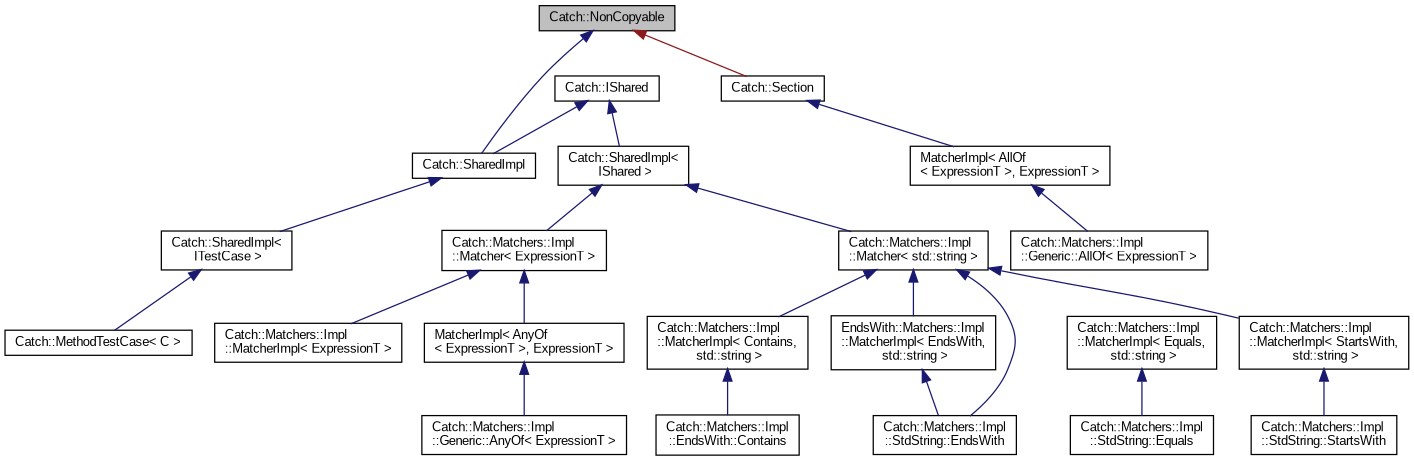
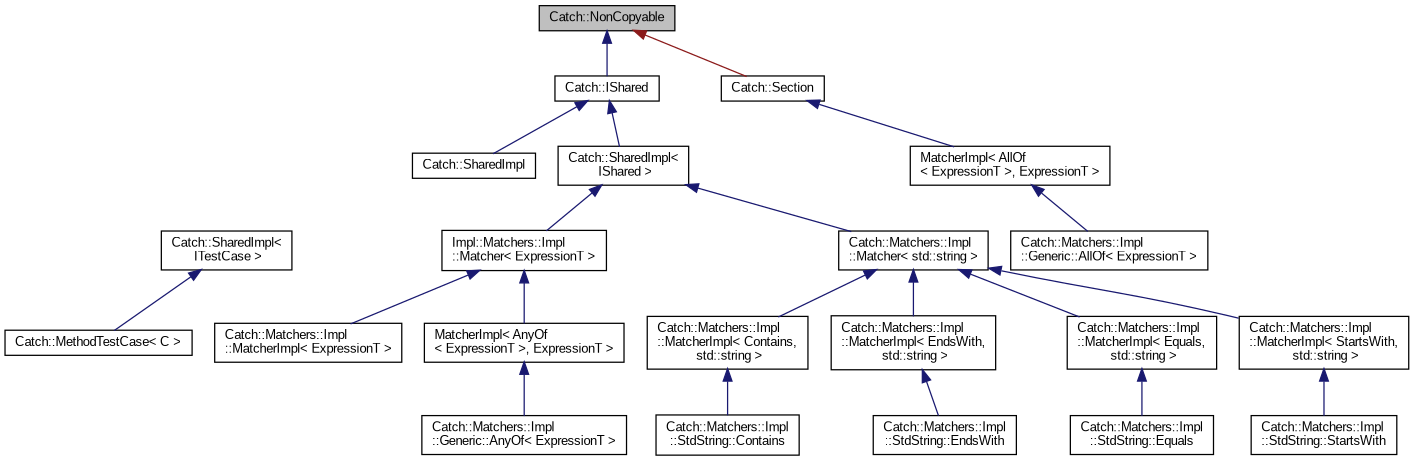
  digraph {
    fontname="Liberation Sans"
    rankdir=TB
    node [color=black fillcolor=white fontname="Liberation Sans" fontsize=10 shape=record style=filled]
    edge [color=midnightblue dir=back fontname="Liberation Sans" fontsize=10 labelfontname=Helvetica labelfontsize=10 style=solid]
    n1 [fillcolor=grey75 fontcolor=black height=0.2 label="Catch::NonCopyable" width=0.4]
    n2 [height=0.2 label="Catch::IShared" width=0.4]
    n3 [height=0.2 label="Catch::Section" width=0.4]
    n4 [height=0.2 label="Catch::SharedImpl" width=0.4]
    n5 [height=0.2 label="Catch::SharedImpl\<\l IShared \>" width=0.4]
    n6 [height=0.2 label="MatcherImpl\< AllOf\l\< ExpressionT \>, ExpressionT \>" width=0.4]
    n7 [height=0.2 label="Catch::SharedImpl\<\l ITestCase \>" width=0.4]
-   n8 [height=0.2 label="Catch::Matchers::Impl\l::Matcher\< ExpressionT \>" width=0.4]
+   n8 [height=0.2 label="Impl::Matchers::Impl\l::Matcher\< ExpressionT \>" width=0.4]
    n9 [height=0.2 label="Catch::Matchers::Impl\l::Matcher\< std::string \>" width=0.4]
    n10 [height=0.2 label="Catch::MethodTestCase\< C \>" width=0.4]
    n11 [height=0.2 label="Catch::Matchers::Impl\l::MatcherImpl\< ExpressionT \>" width=0.4]
    n12 [height=0.2 label="MatcherImpl\< AnyOf\l\< ExpressionT \>, ExpressionT \>" width=0.4]
    n13 [height=0.2 label="Catch::Matchers::Impl\l::MatcherImpl\< Contains,\l std::string \>" width=0.4]
-   n14 [height=0.2 label="EndsWith::Matchers::Impl\l::MatcherImpl\< EndsWith,\l std::string \>" width=0.4]
+   n14 [height=0.2 label="Catch::Matchers::Impl\l::MatcherImpl\< EndsWith,\l std::string \>" width=0.4]
    n15 [height=0.2 label="Catch::Matchers::Impl\l::MatcherImpl\< Equals,\l std::string \>" width=0.4]
    n16 [height=0.2 label="Catch::Matchers::Impl\l::MatcherImpl\< StartsWith,\l std::string \>" width=0.4]
    n17 [height=0.2 label="Catch::Matchers::Impl\l::Generic::AllOf\< ExpressionT \>" width=0.4]
    n18 [height=0.2 label="Catch::Matchers::Impl\l::Generic::AnyOf\< ExpressionT \>" width=0.4]
-   n19 [height=0.2 label="Catch::Matchers::Impl\l::EndsWith::Contains" width=0.4]
+   n19 [height=0.2 label="Catch::Matchers::Impl\l::StdString::Contains" width=0.4]
    n20 [height=0.2 label="Catch::Matchers::Impl\l::StdString::EndsWith" width=0.4]
    n21 [height=0.2 label="Catch::Matchers::Impl\l::StdString::Equals" width=0.4]
    n22 [height=0.2 label="Catch::Matchers::Impl\l::StdString::StartsWith" width=0.4]
-   n1 -> n4
+   n1 -> n2
    n1 -> n3 [color=firebrick4]
    n2 -> n4
    n2 -> n5
    n3 -> n6
-   n4 -> n7
    n5 -> n8
    n5 -> n9
    n6 -> n17
    n7 -> n10
    n8 -> n11
    n8 -> n12
    n9 -> n13
    n9 -> n14
-   n9 -> n20
+   n9 -> n15
    n9 -> n16
    n12 -> n18
    n13 -> n19
    n14 -> n20
    n15 -> n21
    n16 -> n22
  }
